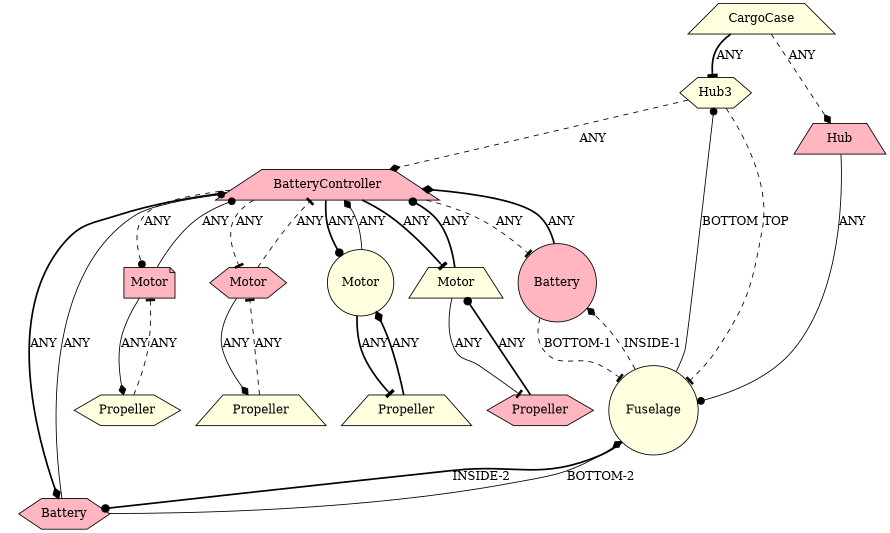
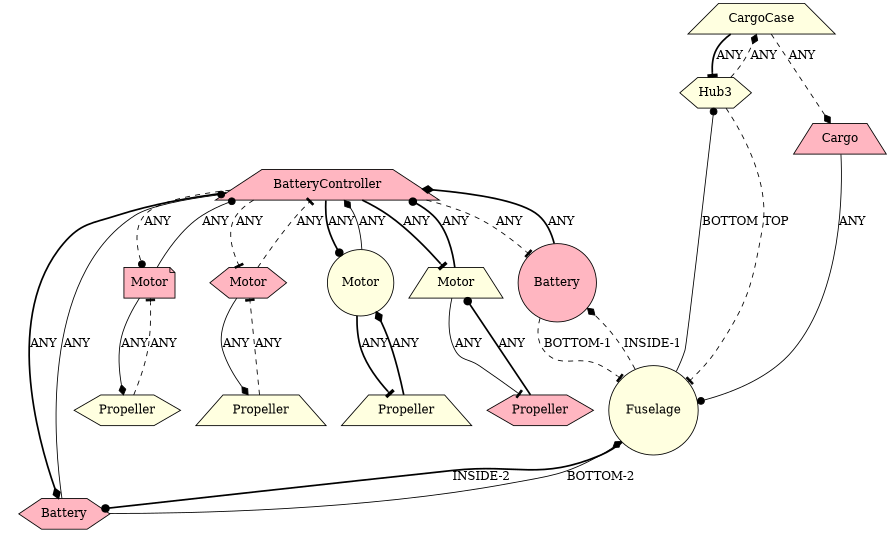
  digraph {
    node [fillcolor=lightyellow shape=trapezium style=filled]
    edge [arrowhead=tee style=dashed]
    n1 [instance=CargoCase_instance_1 label=CargoCase]
    n2 [instance=Hub3_instance_4 label=Hub3 shape=hexagon]
-   n3 [fillcolor=lightpink instance=Cargo_instance_1 label=Hub]
+   n3 [fillcolor=lightpink instance=Cargo_instance_1 label=Cargo]
    n4 [instance=Fuselage_instance_1 label=Fuselage shape=circle]
    n5 [fillcolor=lightpink instance=Battery_instance_1 label=Battery shape=circle]
    n6 [fillcolor=lightpink instance=Battery_instance_2 label=Battery shape=hexagon]
    n7 [fillcolor=lightpink instance=BatteryController_instance_1 label=BatteryController]
    n8 [fillcolor=lightpink instance=Motor_instance_1 label=Motor shape=note]
    n9 [instance=Propeller_instance_1 label=Propeller shape=hexagon]
    n10 [fillcolor=lightpink instance=Motor_instance_2 label=Motor shape=hexagon]
    n11 [instance=Motor_instance_3 label=Motor shape=circle]
    n12 [instance=Motor_instance_4 label=Motor]
    n13 [instance=Propeller_instance_2 label=Propeller]
    n14 [instance=Propeller_instance_3 label=Propeller]
    n15 [fillcolor=lightpink instance=Propeller_instance_4 label=Propeller shape=hexagon]
    n1 -> n2 [label=ANY style=bold]
    n1 -> n3 [arrowhead=diamond label=ANY]
-   n2 -> n7 [arrowhead=diamond label=ANY]
+   n2 -> n1 [arrowhead=diamond label=ANY]
    n2 -> n4 [label=TOP]
    n3 -> n4 [arrowhead=dot label=ANY style=solid]
    n4 -> n2 [arrowhead=dot label=BOTTOM style=solid]
    n4 -> n5 [arrowhead=diamond label="INSIDE-1"]
    n4 -> n6 [arrowhead=dot label="INSIDE-2" style=bold]
    n5 -> n4 [label="BOTTOM-1"]
    n5 -> n7 [arrowhead=diamond label=ANY style=bold]
    n6 -> n4 [arrowhead=diamond label="BOTTOM-2" style=solid]
    n6 -> n7 [arrowhead=dot label=ANY style=solid]
    n7 -> n5 [label=ANY]
    n7 -> n6 [arrowhead=diamond label=ANY style=bold]
    n7 -> n8 [arrowhead=dot label=ANY]
    n7 -> n10 [label=ANY]
    n7 -> n11 [arrowhead=dot label=ANY style=bold]
    n7 -> n12 [label=ANY style=bold]
    n8 -> n7 [arrowhead=dot label=ANY style=solid]
    n8 -> n9 [arrowhead=diamond label=ANY style=solid]
    n9 -> n8 [label=ANY]
    n10 -> n7 [label=ANY]
    n10 -> n13 [arrowhead=diamond label=ANY style=solid]
    n11 -> n7 [arrowhead=diamond label=ANY style=solid]
    n11 -> n14 [label=ANY style=bold]
    n12 -> n7 [arrowhead=dot label=ANY style=bold]
    n12 -> n15 [label=ANY style=solid]
    n13 -> n10 [label=ANY]
    n14 -> n11 [arrowhead=diamond label=ANY style=bold]
    n15 -> n12 [arrowhead=dot label=ANY style=bold]
  }
